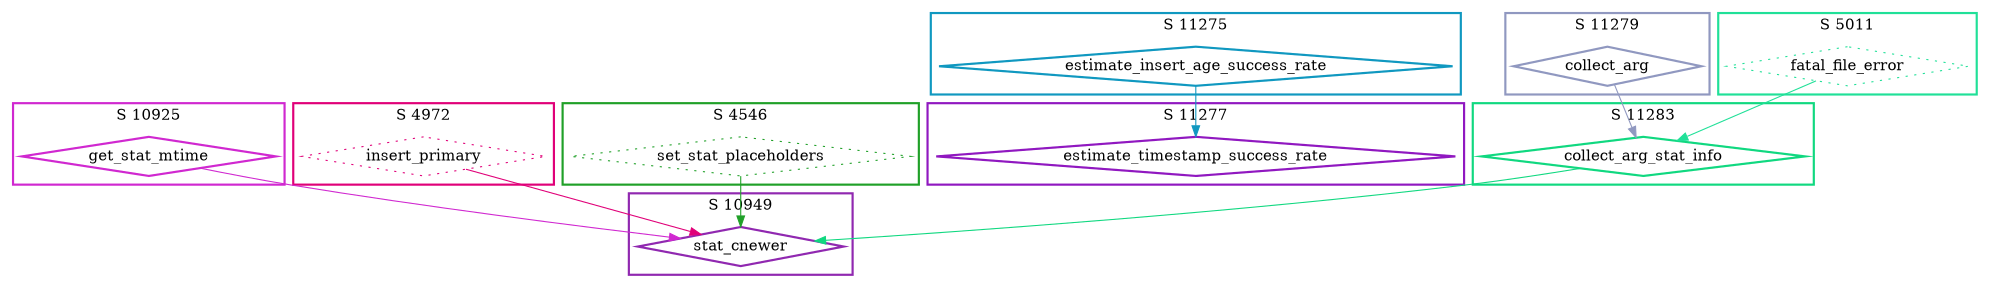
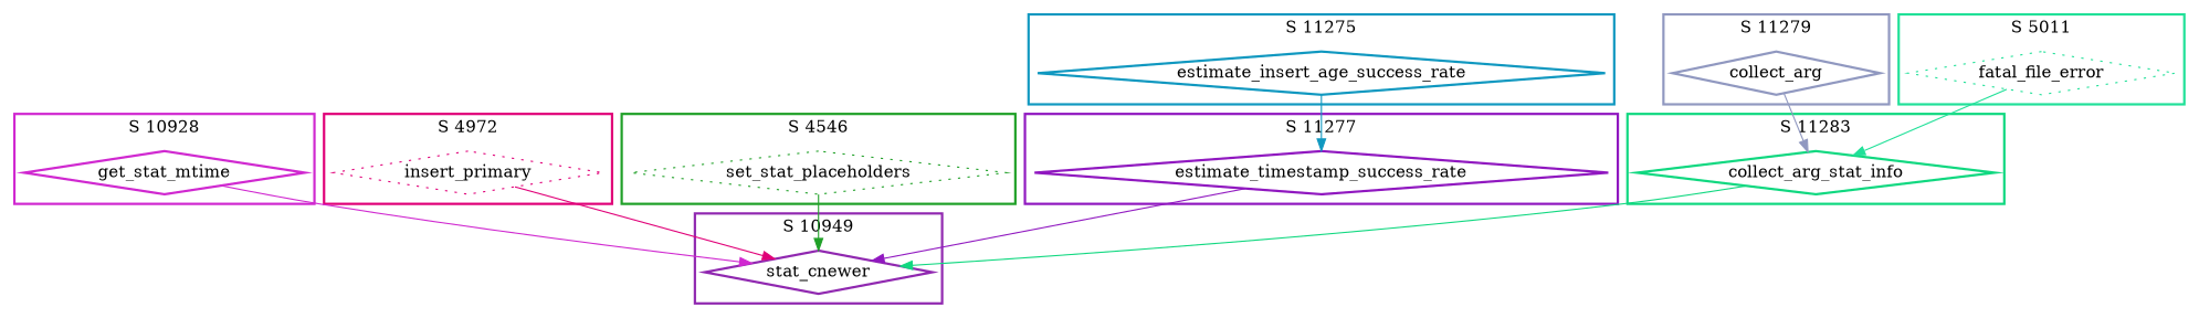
  digraph {
    node [shape=diamond style=bold]
    n1 [color="#9028B0" label=stat_cnewer]
    n2 [color="#D028D0" label=get_stat_mtime]
    n3 [color="#9098C0" label=collect_arg]
    n4 [color="#1098C0" label=estimate_insert_age_success_rate]
    n5 [color="#E00078" label=insert_primary style=dotted]
    n6 [color="#20A028" label=set_stat_placeholders style=dotted]
    n7 [color="#9018C0" label=estimate_timestamp_success_rate]
    n8 [color="#20E098" label=fatal_file_error style=dotted]
    n9 [color="#10D880" label=collect_arg_stat_info]
    subgraph cluster_1 {
      color="#9028B0"
      label="S 10949"
      style=bold
      n1
    }
    subgraph cluster_2 {
      color="#D028D0"
-     label="S 10925"
+     label="S 10928"
      style=bold
      n2
    }
    subgraph cluster_3 {
      color="#9098C0"
      label="S 11279"
      style=bold
      n3
    }
    subgraph cluster_4 {
      color="#1098C0"
      label="S 11275"
      style=bold
      n4
    }
    subgraph cluster_5 {
      color="#E00078"
      label="S 4972"
      style=bold
      n5
    }
    subgraph cluster_6 {
      color="#20A028"
      label="S 4546"
      style=bold
      n6
    }
    subgraph cluster_7 {
      color="#9018C0"
      label="S 11277"
      style=bold
      n7
    }
    subgraph cluster_8 {
      color="#20E098"
      label="S 5011"
      style=bold
      n8
    }
    subgraph cluster_9 {
      color="#10D880"
      label="S 11283"
      style=bold
      n9
    }
    n2 -> n1 [color="#D028D0"]
    n3 -> n9 [color="#9098C0"]
    n4 -> n7 [color="#1098C0"]
    n5 -> n1 [color="#E00078"]
    n6 -> n1 [color="#20A028"]
+   n7 -> n1 [color="#9018C0"]
    n8 -> n9 [color="#20E098"]
    n9 -> n1 [color="#10D880"]
  }
